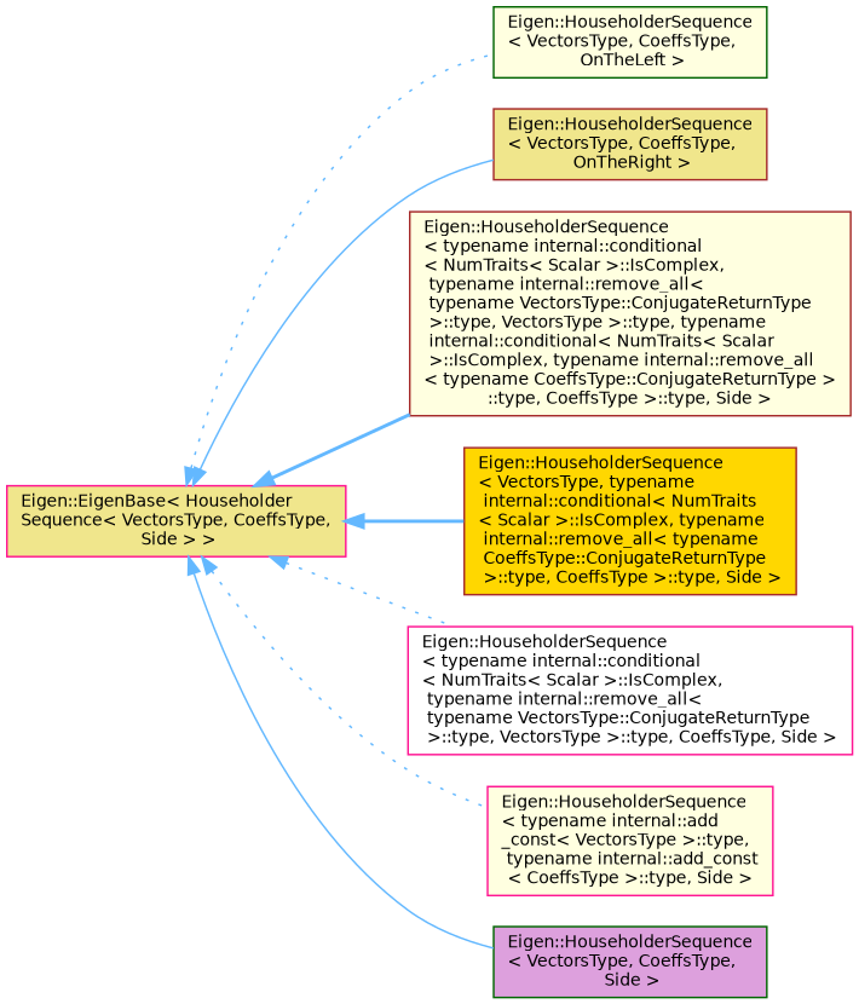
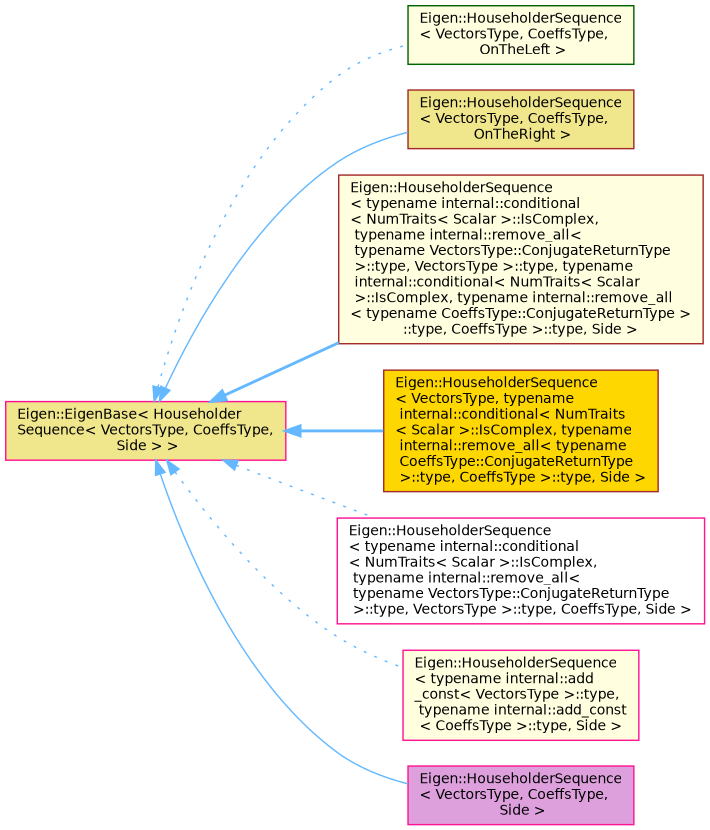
  digraph {
    rankdir=LR
    node [color=deeppink fillcolor=lightyellow fontname=Helvetica fontsize=10 shape=box style=filled]
    edge [color=steelblue1 dir=back fontname=Helvetica fontsize=10 labelfontname=Helvetica labelfontsize=10 style=dotted]
    n1 [fillcolor=khaki height=0.2 label="Eigen::EigenBase\< Householder\lSequence\< VectorsType, CoeffsType,\l Side \> \>" width=0.4]
    n2 [color=darkgreen height=0.2 label="Eigen::HouseholderSequence\l\< VectorsType, CoeffsType,\l OnTheLeft \>" width=0.4]
    n3 [color=brown fillcolor=khaki height=0.2 label="Eigen::HouseholderSequence\l\< VectorsType, CoeffsType,\l OnTheRight \>" width=0.4]
    n4 [color=brown height=0.2 label="Eigen::HouseholderSequence\l\< typename internal::conditional\l\< NumTraits\< Scalar \>::IsComplex,\l typename internal::remove_all\<\l typename VectorsType::ConjugateReturnType\l \>::type, VectorsType \>::type, typename\l internal::conditional\< NumTraits\< Scalar\l \>::IsComplex, typename internal::remove_all\l\< typename CoeffsType::ConjugateReturnType \>\l::type, CoeffsType \>::type, Side \>" width=0.4]
    n5 [color=brown fillcolor=gold height=0.2 label="Eigen::HouseholderSequence\l\< VectorsType, typename\l internal::conditional\< NumTraits\l\< Scalar \>::IsComplex, typename\l internal::remove_all\< typename\l CoeffsType::ConjugateReturnType\l \>::type, CoeffsType \>::type, Side \>" width=0.4]
    n6 [fillcolor=white height=0.2 label="Eigen::HouseholderSequence\l\< typename internal::conditional\l\< NumTraits\< Scalar \>::IsComplex,\l typename internal::remove_all\<\l typename VectorsType::ConjugateReturnType\l \>::type, VectorsType \>::type, CoeffsType, Side \>" width=0.4]
    n7 [height=0.2 label="Eigen::HouseholderSequence\l\< typename internal::add\l_const\< VectorsType \>::type,\l typename internal::add_const\l\< CoeffsType \>::type, Side \>" width=0.4]
-   n8 [color=darkgreen fillcolor=plum height=0.2 label="Eigen::HouseholderSequence\l\< VectorsType, CoeffsType,\l Side \>" width=0.4]
+   n8 [fillcolor=plum height=0.2 label="Eigen::HouseholderSequence\l\< VectorsType, CoeffsType,\l Side \>" width=0.4]
    n1 -> n2
    n1 -> n3 [style=solid]
    n1 -> n4 [style=bold]
    n1 -> n5 [style=bold]
    n1 -> n6
    n1 -> n7
    n1 -> n8 [style=solid]
  }
